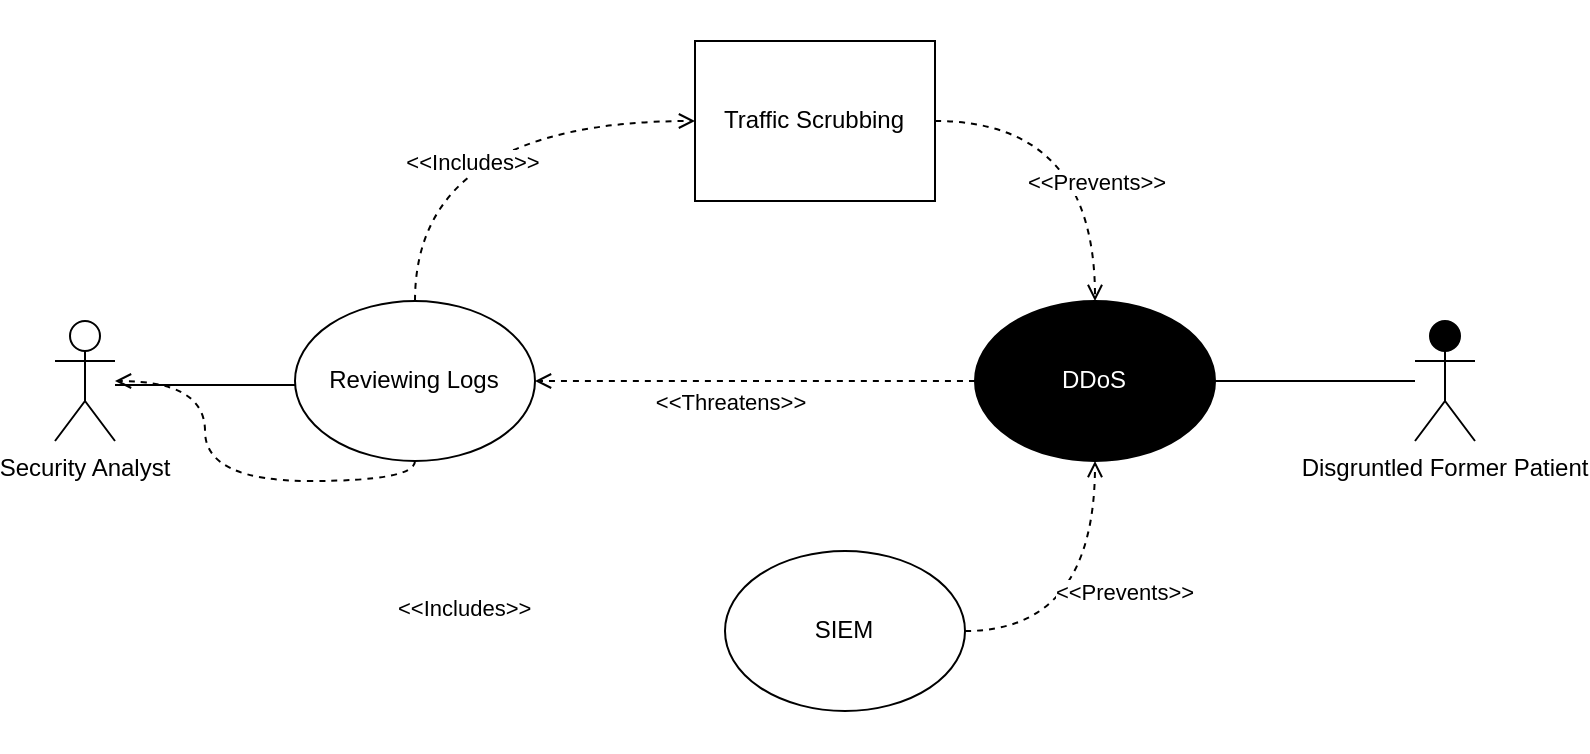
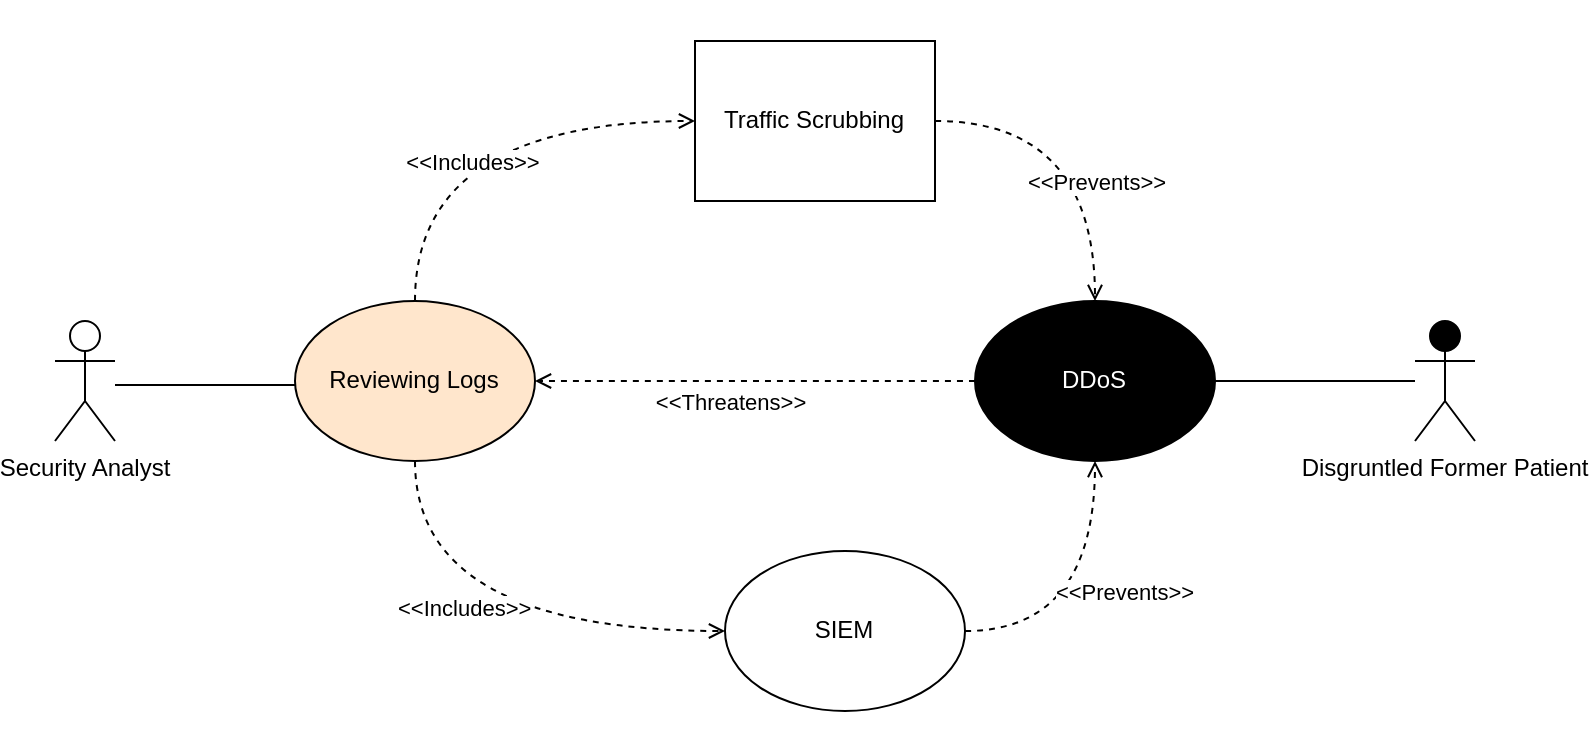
  <mxCell id="0" />
  <mxCell id="1" parent="0" />
  <mxCell id="2" value="Security Analyst" style="shape=umlActor;verticalLabelPosition=bottom;verticalAlign=top;html=1;outlineConnect=0;fillColor=#FFFFFF;" parent="1" vertex="1"><mxGeometry x="20" y="160" width="30" height="60" as="geometry" /></mxCell>
  <mxCell id="3" value="" style="endArrow=none;html=1;" parent="1" edge="1"><mxGeometry width="50" height="50" relative="1" as="geometry"><mxPoint x="50" y="192" as="sourcePoint" /><mxPoint x="140" y="192" as="targetPoint" /></mxGeometry></mxCell>
  <mxCell id="4" style="edgeStyle=orthogonalEdgeStyle;rounded=1;orthogonalLoop=1;jettySize=auto;html=1;entryX=0;entryY=0.5;entryDx=0;entryDy=0;dashed=1;strokeWidth=1;endFill=0;endArrow=open;curved=1;exitX=0.5;exitY=0;exitDx=0;exitDy=0;" parent="1" source="5" target="8" edge="1"><mxGeometry relative="1" as="geometry" /></mxCell>
- <mxCell id="5" value="Reviewing Logs" style="ellipse;whiteSpace=wrap;html=1;fillColor=#FFFFFF;" parent="1" vertex="1"><mxGeometry x="140" y="150" width="120" height="80" as="geometry" /></mxCell>
+ <mxCell id="5" value="Reviewing Logs" style="ellipse;whiteSpace=wrap;html=1;fillColor=#ffe6cc;" parent="1" vertex="1"><mxGeometry x="140" y="150" width="120" height="80" as="geometry" /></mxCell>
  <mxCell id="6" value="SIEM" style="ellipse;whiteSpace=wrap;html=1;fillColor=#FFFFFF;" parent="1" vertex="1"><mxGeometry x="355" y="275" width="120" height="80" as="geometry" /></mxCell>
- <mxCell id="7" value="" style="endArrow=open;dashed=1;html=1;edgeStyle=orthogonalEdgeStyle;curved=1;endFill=0;strokeWidth=1;exitX=0.5;exitY=1;exitDx=0;exitDy=0;" parent="1" source="5" target="2" edge="1"><mxGeometry width="50" height="50" relative="1" as="geometry"><mxPoint x="120" y="320" as="sourcePoint" /><mxPoint x="110" y="300" as="targetPoint" /></mxGeometry></mxCell>
+ <mxCell id="7" value="" style="endArrow=open;dashed=1;html=1;entryX=0;entryY=0.5;entryDx=0;entryDy=0;edgeStyle=orthogonalEdgeStyle;curved=1;endFill=0;strokeWidth=1;exitX=0.5;exitY=1;exitDx=0;exitDy=0;" parent="1" source="5" target="6" edge="1"><mxGeometry width="50" height="50" relative="1" as="geometry"><mxPoint x="120" y="320" as="sourcePoint" /><mxPoint x="110" y="300" as="targetPoint" /></mxGeometry></mxCell>
  <mxCell id="8" value="Traffic Scrubbing" style="whiteSpace=wrap;html=1;rounded=0;" parent="1" vertex="1"><mxGeometry x="340" y="20" width="120" height="80" as="geometry" /></mxCell>
  <mxCell id="9" style="edgeStyle=orthogonalEdgeStyle;rounded=0;orthogonalLoop=1;jettySize=auto;html=1;entryX=1;entryY=0.5;entryDx=0;entryDy=0;endArrow=none;endFill=0;" parent="1" source="10" edge="1"><mxGeometry relative="1" as="geometry"><mxPoint x="600" y="190" as="targetPoint" /></mxGeometry></mxCell>
  <mxCell id="10" value="Disgruntled Former Patient" style="shape=umlActor;verticalLabelPosition=bottom;verticalAlign=top;html=1;outlineConnect=0;fillColor=#000000;" parent="1" vertex="1"><mxGeometry x="700" y="160" width="30" height="60" as="geometry" /></mxCell>
  <mxCell id="11" style="edgeStyle=orthogonalEdgeStyle;curved=1;rounded=0;orthogonalLoop=1;jettySize=auto;html=1;entryX=1;entryY=0.5;entryDx=0;entryDy=0;dashed=1;endArrow=open;endFill=0;strokeWidth=1;" parent="1" source="13" edge="1"><mxGeometry relative="1" as="geometry"><mxPoint x="260" y="190" as="targetPoint" /></mxGeometry></mxCell>
  <mxCell id="12" value="&amp;lt;&amp;lt;Threatens&amp;gt;&amp;gt;" style="edgeLabel;html=1;align=center;verticalAlign=middle;resizable=0;points=[];" parent="11" vertex="1" connectable="0"><mxGeometry x="0.114" y="1" relative="1" as="geometry"><mxPoint y="9" as="offset" /></mxGeometry></mxCell>
  <mxCell id="13" value="DDoS" style="ellipse;whiteSpace=wrap;html=1;fillColor=#000000;fontColor=#FFFFFF;" parent="1" vertex="1"><mxGeometry x="480" y="150" width="120" height="80" as="geometry" /></mxCell>
  <mxCell id="14" style="edgeStyle=orthogonalEdgeStyle;curved=1;rounded=0;orthogonalLoop=1;jettySize=auto;html=1;dashed=1;endArrow=open;endFill=0;strokeWidth=1;exitX=1;exitY=0.5;exitDx=0;exitDy=0;entryX=0.5;entryY=1;entryDx=0;entryDy=0;" parent="1" source="6" target="13" edge="1"><mxGeometry relative="1" as="geometry"><mxPoint x="370" y="260" as="targetPoint" /><mxPoint x="380" y="330" as="sourcePoint" /></mxGeometry></mxCell>
  <mxCell id="15" value="&amp;lt;&amp;lt;Prevents&amp;gt;&amp;gt;" style="edgeLabel;html=1;align=center;verticalAlign=middle;resizable=0;points=[];" parent="14" vertex="1" connectable="0"><mxGeometry x="-0.229" y="23" relative="1" as="geometry"><mxPoint x="21" y="3" as="offset" /></mxGeometry></mxCell>
  <mxCell id="16" style="edgeStyle=orthogonalEdgeStyle;curved=1;rounded=0;orthogonalLoop=1;jettySize=auto;html=1;dashed=1;endArrow=open;endFill=0;strokeWidth=1;entryX=0.5;entryY=0;entryDx=0;entryDy=0;exitX=1;exitY=0.5;exitDx=0;exitDy=0;" edge="1" parent="1" source="8" target="13"><mxGeometry relative="1" as="geometry"><mxPoint x="459.5" y="59.5" as="targetPoint" /><mxPoint x="610" y="50" as="sourcePoint" /><Array as="points"><mxPoint x="540" y="60" /></Array></mxGeometry></mxCell>
  <mxCell id="17" value="&amp;lt;&amp;lt;Prevents&amp;gt;&amp;gt;" style="edgeLabel;html=1;align=center;verticalAlign=middle;resizable=0;points=[];" vertex="1" connectable="0" parent="16"><mxGeometry x="-0.229" y="23" relative="1" as="geometry"><mxPoint x="14" y="53" as="offset" /></mxGeometry></mxCell>
  <mxCell id="18" value="&amp;lt;&amp;lt;Includes&amp;gt;&amp;gt;" style="edgeLabel;html=1;align=center;verticalAlign=middle;resizable=0;points=[];" vertex="1" connectable="0" parent="1"><mxGeometry x="230.003" y="80" as="geometry"><mxPoint x="-2" as="offset" /></mxGeometry></mxCell>
  <mxCell id="19" value="&lt;span style=&quot;color: rgb(0, 0, 0); font-family: Helvetica; font-size: 11px; font-style: normal; font-variant-ligatures: normal; font-variant-caps: normal; font-weight: 400; letter-spacing: normal; orphans: 2; text-align: center; text-indent: 0px; text-transform: none; widows: 2; word-spacing: 0px; -webkit-text-stroke-width: 0px; white-space: nowrap; background-color: rgb(255, 255, 255); text-decoration-thickness: initial; text-decoration-style: initial; text-decoration-color: initial; display: inline !important; float: none;&quot;&gt;&amp;lt;&amp;lt;Includes&amp;gt;&amp;gt;&lt;/span&gt;" style="text;whiteSpace=wrap;html=1;" vertex="1" parent="1"><mxGeometry x="190" y="290" width="100" height="40" as="geometry" /></mxCell>
